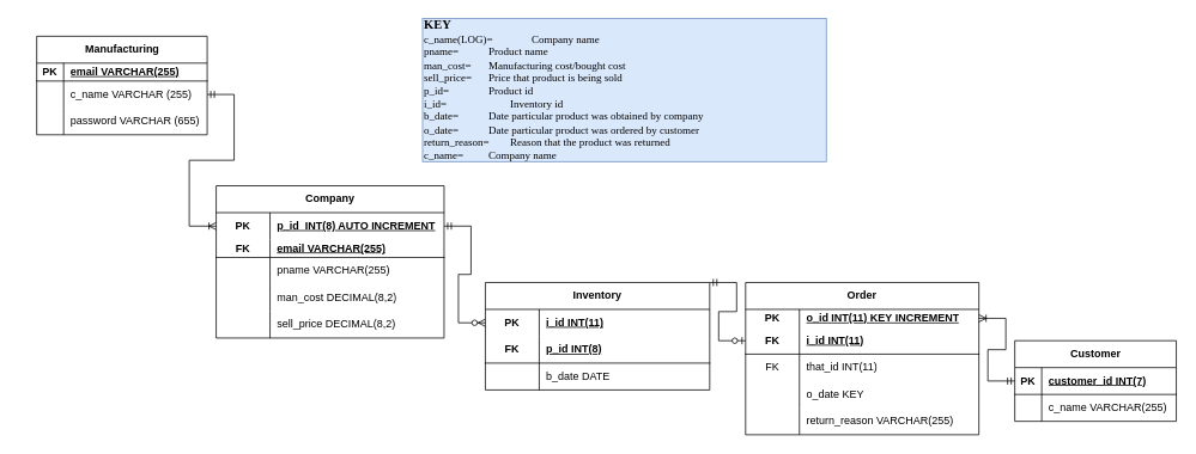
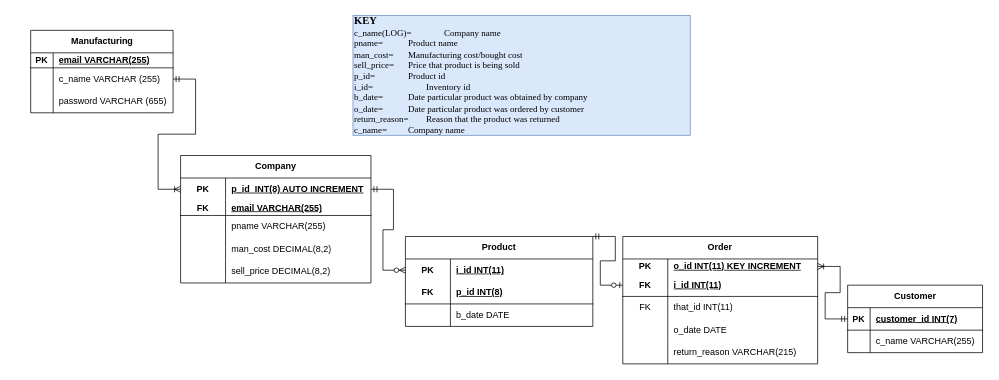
  <mxCell id="0" />
  <mxCell id="1" parent="0" />
  <mxCell id="2" value="Order" style="shape=table;startSize=30;container=1;collapsible=1;childLayout=tableLayout;fixedRows=1;rowLines=0;fontStyle=1;align=center;resizeLast=1;html=1;whiteSpace=wrap;fillColor=none;" parent="1" vertex="1"><mxGeometry x="830" y="315" width="260" height="170" as="geometry" /></mxCell>
  <mxCell id="3" value="" style="shape=tableRow;horizontal=0;startSize=0;swimlaneHead=0;swimlaneBody=0;fillColor=none;collapsible=0;dropTarget=0;points=[[0,0.5],[1,0.5]];portConstraint=eastwest;top=0;left=0;right=0;bottom=0;html=1;" parent="2" vertex="1"><mxGeometry y="30" width="260" height="20" as="geometry" /></mxCell>
  <mxCell id="4" value="PK" style="shape=partialRectangle;connectable=0;fillColor=none;top=0;left=0;bottom=0;right=0;fontStyle=1;overflow=hidden;html=1;whiteSpace=wrap;" parent="3" vertex="1"><mxGeometry width="60" height="20" as="geometry"><mxRectangle width="60" height="20" as="alternateBounds" /></mxGeometry></mxCell>
  <mxCell id="5" value="o_id INT(11) KEY INCREMENT" style="shape=partialRectangle;connectable=0;top=0;left=0;bottom=0;right=0;align=left;spacingLeft=6;fontStyle=5;overflow=hidden;html=1;whiteSpace=wrap;fillColor=none;" parent="3" vertex="1"><mxGeometry x="60" width="200" height="20" as="geometry"><mxRectangle width="200" height="20" as="alternateBounds" /></mxGeometry></mxCell>
  <mxCell id="6" value="" style="shape=tableRow;horizontal=0;startSize=0;swimlaneHead=0;swimlaneBody=0;fillColor=none;collapsible=0;dropTarget=0;points=[[0,0.5],[1,0.5]];portConstraint=eastwest;top=0;left=0;right=0;bottom=1;html=1;" parent="2" vertex="1"><mxGeometry y="50" width="260" height="30" as="geometry" /></mxCell>
  <mxCell id="7" value="FK" style="shape=partialRectangle;connectable=0;fillColor=none;top=0;left=0;bottom=0;right=0;fontStyle=1;overflow=hidden;html=1;whiteSpace=wrap;" parent="6" vertex="1"><mxGeometry width="60" height="30" as="geometry"><mxRectangle width="60" height="30" as="alternateBounds" /></mxGeometry></mxCell>
  <mxCell id="8" value="i_id INT(11)" style="shape=partialRectangle;connectable=0;fillColor=none;top=0;left=0;bottom=0;right=0;align=left;spacingLeft=6;fontStyle=5;overflow=hidden;html=1;whiteSpace=wrap;" parent="6" vertex="1"><mxGeometry x="60" width="200" height="30" as="geometry"><mxRectangle width="200" height="30" as="alternateBounds" /></mxGeometry></mxCell>
  <mxCell id="9" value="" style="shape=tableRow;horizontal=0;startSize=0;swimlaneHead=0;swimlaneBody=0;fillColor=none;collapsible=0;dropTarget=0;points=[[0,0.5],[1,0.5]];portConstraint=eastwest;top=0;left=0;right=0;bottom=0;html=1;" parent="2" vertex="1"><mxGeometry y="80" width="260" height="30" as="geometry" /></mxCell>
  <mxCell id="10" value="FK" style="shape=partialRectangle;connectable=0;fillColor=none;top=0;left=0;bottom=0;right=0;editable=1;overflow=hidden;html=1;whiteSpace=wrap;" parent="9" vertex="1"><mxGeometry width="60" height="30" as="geometry"><mxRectangle width="60" height="30" as="alternateBounds" /></mxGeometry></mxCell>
  <mxCell id="11" value="that_id INT(11)" style="shape=partialRectangle;connectable=0;fillColor=none;top=0;left=0;bottom=0;right=0;align=left;spacingLeft=6;overflow=hidden;html=1;whiteSpace=wrap;" parent="9" vertex="1"><mxGeometry x="60" width="200" height="30" as="geometry"><mxRectangle width="200" height="30" as="alternateBounds" /></mxGeometry></mxCell>
  <mxCell id="12" value="" style="shape=tableRow;horizontal=0;startSize=0;swimlaneHead=0;swimlaneBody=0;fillColor=none;collapsible=0;dropTarget=0;points=[[0,0.5],[1,0.5]];portConstraint=eastwest;top=0;left=0;right=0;bottom=0;html=1;" parent="2" vertex="1"><mxGeometry y="110" width="260" height="30" as="geometry" /></mxCell>
  <mxCell id="13" value="" style="shape=partialRectangle;connectable=0;fillColor=none;top=0;left=0;bottom=0;right=0;editable=1;overflow=hidden;html=1;whiteSpace=wrap;" parent="12" vertex="1"><mxGeometry width="60" height="30" as="geometry"><mxRectangle width="60" height="30" as="alternateBounds" /></mxGeometry></mxCell>
- <mxCell id="14" value="o_date KEY" style="shape=partialRectangle;connectable=0;fillColor=none;top=0;left=0;bottom=0;right=0;align=left;spacingLeft=6;overflow=hidden;html=1;whiteSpace=wrap;" parent="12" vertex="1"><mxGeometry x="60" width="200" height="30" as="geometry"><mxRectangle width="200" height="30" as="alternateBounds" /></mxGeometry></mxCell>
+ <mxCell id="14" value="o_date DATE" style="shape=partialRectangle;connectable=0;fillColor=none;top=0;left=0;bottom=0;right=0;align=left;spacingLeft=6;overflow=hidden;html=1;whiteSpace=wrap;" parent="12" vertex="1"><mxGeometry x="60" width="200" height="30" as="geometry"><mxRectangle width="200" height="30" as="alternateBounds" /></mxGeometry></mxCell>
  <mxCell id="15" value="" style="shape=tableRow;horizontal=0;startSize=0;swimlaneHead=0;swimlaneBody=0;fillColor=none;collapsible=0;dropTarget=0;points=[[0,0.5],[1,0.5]];portConstraint=eastwest;top=0;left=0;right=0;bottom=0;html=1;" parent="2" vertex="1"><mxGeometry y="140" width="260" height="30" as="geometry" /></mxCell>
  <mxCell id="16" value="" style="shape=partialRectangle;connectable=0;fillColor=none;top=0;left=0;bottom=0;right=0;editable=1;overflow=hidden;html=1;whiteSpace=wrap;" parent="15" vertex="1"><mxGeometry width="60" height="30" as="geometry"><mxRectangle width="60" height="30" as="alternateBounds" /></mxGeometry></mxCell>
- <mxCell id="17" value="return_reason VARCHAR(255)" style="shape=partialRectangle;connectable=0;fillColor=none;top=0;left=0;bottom=0;right=0;align=left;spacingLeft=6;overflow=hidden;html=1;whiteSpace=wrap;" parent="15" vertex="1"><mxGeometry x="60" width="200" height="30" as="geometry"><mxRectangle width="200" height="30" as="alternateBounds" /></mxGeometry></mxCell>
+ <mxCell id="17" value="return_reason VARCHAR(215)" style="shape=partialRectangle;connectable=0;fillColor=none;top=0;left=0;bottom=0;right=0;align=left;spacingLeft=6;overflow=hidden;html=1;whiteSpace=wrap;" parent="15" vertex="1"><mxGeometry x="60" width="200" height="30" as="geometry"><mxRectangle width="200" height="30" as="alternateBounds" /></mxGeometry></mxCell>
  <mxCell id="18" value="" style="edgeStyle=entityRelationEdgeStyle;fontSize=12;html=1;endArrow=ERoneToMany;startArrow=ERmandOne;rounded=0;exitX=0;exitY=0.5;exitDx=0;exitDy=0;entryX=1;entryY=0.5;entryDx=0;entryDy=0;" parent="1" source="31" target="3" edge="1"><mxGeometry width="100" height="100" relative="1" as="geometry"><mxPoint x="550" y="440" as="sourcePoint" /><mxPoint x="610" y="370" as="targetPoint" /></mxGeometry></mxCell>
  <mxCell id="19" value="" style="edgeStyle=entityRelationEdgeStyle;fontSize=12;html=1;endArrow=ERoneToMany;startArrow=ERmandOne;rounded=0;exitX=1;exitY=0.5;exitDx=0;exitDy=0;entryX=0;entryY=0.5;entryDx=0;entryDy=0;" parent="1" source="24" target="38" edge="1"><mxGeometry width="100" height="100" relative="1" as="geometry"><mxPoint x="290" y="410" as="sourcePoint" /><mxPoint x="300" y="145" as="targetPoint" /><Array as="points"><mxPoint y="230" x="20" /><mxPoint x="290" y="140" /><mxPoint x="210" y="320" /><mxPoint x="30" y="280" /></Array></mxGeometry></mxCell>
  <mxCell id="20" value="Manufacturing" style="shape=table;startSize=30;container=1;collapsible=1;childLayout=tableLayout;fixedRows=1;rowLines=0;fontStyle=1;align=center;resizeLast=1;html=1;" parent="1" vertex="1"><mxGeometry x="40" y="40" width="190" height="110" as="geometry" /></mxCell>
  <mxCell id="21" value="" style="shape=tableRow;horizontal=0;startSize=0;swimlaneHead=0;swimlaneBody=0;fillColor=none;collapsible=0;dropTarget=0;points=[[0,0.5],[1,0.5]];portConstraint=eastwest;top=0;left=0;right=0;bottom=1;" parent="20" vertex="1"><mxGeometry y="30" width="190" height="20" as="geometry" /></mxCell>
  <mxCell id="22" value="PK" style="shape=partialRectangle;connectable=0;fillColor=none;top=0;left=0;bottom=0;right=0;fontStyle=1;overflow=hidden;whiteSpace=wrap;html=1;" parent="21" vertex="1"><mxGeometry width="30" height="20" as="geometry"><mxRectangle width="30" height="20" as="alternateBounds" /></mxGeometry></mxCell>
  <mxCell id="23" value="email VARCHAR(255)" style="shape=partialRectangle;connectable=0;fillColor=none;top=0;left=0;bottom=0;right=0;align=left;spacingLeft=6;fontStyle=5;overflow=hidden;whiteSpace=wrap;html=1;" parent="21" vertex="1"><mxGeometry x="30" width="160" height="20" as="geometry"><mxRectangle width="160" height="20" as="alternateBounds" /></mxGeometry></mxCell>
  <mxCell id="24" value="" style="shape=tableRow;horizontal=0;startSize=0;swimlaneHead=0;swimlaneBody=0;fillColor=none;collapsible=0;dropTarget=0;points=[[0,0.5],[1,0.5]];portConstraint=eastwest;top=0;left=0;right=0;bottom=0;" parent="20" vertex="1"><mxGeometry y="50" width="190" height="30" as="geometry" /></mxCell>
  <mxCell id="25" value="" style="shape=partialRectangle;connectable=0;fillColor=none;top=0;left=0;bottom=0;right=0;editable=1;overflow=hidden;whiteSpace=wrap;html=1;" parent="24" vertex="1"><mxGeometry width="30" height="30" as="geometry"><mxRectangle width="30" height="30" as="alternateBounds" /></mxGeometry></mxCell>
  <mxCell id="26" value="c_name VARCHAR (255)&amp;nbsp;&amp;nbsp;" style="shape=partialRectangle;connectable=0;fillColor=none;top=0;left=0;bottom=0;right=0;align=left;spacingLeft=6;overflow=hidden;whiteSpace=wrap;html=1;" parent="24" vertex="1"><mxGeometry x="30" width="160" height="30" as="geometry"><mxRectangle width="160" height="30" as="alternateBounds" /></mxGeometry></mxCell>
  <mxCell id="27" value="" style="shape=tableRow;horizontal=0;startSize=0;swimlaneHead=0;swimlaneBody=0;fillColor=none;collapsible=0;dropTarget=0;points=[[0,0.5],[1,0.5]];portConstraint=eastwest;top=0;left=0;right=0;bottom=0;" parent="20" vertex="1"><mxGeometry y="80" width="190" height="30" as="geometry" /></mxCell>
  <mxCell id="28" value="" style="shape=partialRectangle;connectable=0;fillColor=none;top=0;left=0;bottom=0;right=0;editable=1;overflow=hidden;whiteSpace=wrap;html=1;" parent="27" vertex="1"><mxGeometry width="30" height="30" as="geometry"><mxRectangle width="30" height="30" as="alternateBounds" /></mxGeometry></mxCell>
  <mxCell id="29" value="password VARCHAR (655)" style="shape=partialRectangle;connectable=0;fillColor=none;top=0;left=0;bottom=0;right=0;align=left;spacingLeft=6;overflow=hidden;whiteSpace=wrap;html=1;" parent="27" vertex="1"><mxGeometry x="30" width="160" height="30" as="geometry"><mxRectangle width="160" height="30" as="alternateBounds" /></mxGeometry></mxCell>
  <mxCell id="30" value="Customer" style="shape=table;startSize=30;container=1;collapsible=1;childLayout=tableLayout;fixedRows=1;rowLines=0;fontStyle=1;align=center;resizeLast=1;html=1;" parent="1" vertex="1"><mxGeometry x="1130" y="380" width="180" height="90" as="geometry" /></mxCell>
  <mxCell id="31" value="" style="shape=tableRow;horizontal=0;startSize=0;swimlaneHead=0;swimlaneBody=0;fillColor=none;collapsible=0;dropTarget=0;points=[[0,0.5],[1,0.5]];portConstraint=eastwest;top=0;left=0;right=0;bottom=1;" parent="30" vertex="1"><mxGeometry y="30" width="180" height="30" as="geometry" /></mxCell>
  <mxCell id="32" value="PK" style="shape=partialRectangle;connectable=0;fillColor=none;top=0;left=0;bottom=0;right=0;fontStyle=1;overflow=hidden;whiteSpace=wrap;html=1;" parent="31" vertex="1"><mxGeometry width="30" height="30" as="geometry"><mxRectangle width="30" height="30" as="alternateBounds" /></mxGeometry></mxCell>
  <mxCell id="33" value="customer_id INT(7)" style="shape=partialRectangle;connectable=0;fillColor=none;top=0;left=0;bottom=0;right=0;align=left;spacingLeft=6;fontStyle=5;overflow=hidden;whiteSpace=wrap;html=1;" parent="31" vertex="1"><mxGeometry x="30" width="150" height="30" as="geometry"><mxRectangle width="150" height="30" as="alternateBounds" /></mxGeometry></mxCell>
  <mxCell id="34" value="" style="shape=tableRow;horizontal=0;startSize=0;swimlaneHead=0;swimlaneBody=0;fillColor=none;collapsible=0;dropTarget=0;points=[[0,0.5],[1,0.5]];portConstraint=eastwest;top=0;left=0;right=0;bottom=0;" parent="30" vertex="1"><mxGeometry y="60" width="180" height="30" as="geometry" /></mxCell>
  <mxCell id="35" value="" style="shape=partialRectangle;connectable=0;fillColor=none;top=0;left=0;bottom=0;right=0;editable=1;overflow=hidden;whiteSpace=wrap;html=1;" parent="34" vertex="1"><mxGeometry width="30" height="30" as="geometry"><mxRectangle width="30" height="30" as="alternateBounds" /></mxGeometry></mxCell>
  <mxCell id="36" value="c_name VARCHAR(255)" style="shape=partialRectangle;connectable=0;fillColor=none;top=0;left=0;bottom=0;right=0;align=left;spacingLeft=6;overflow=hidden;whiteSpace=wrap;html=1;" parent="34" vertex="1"><mxGeometry x="30" width="150" height="30" as="geometry"><mxRectangle width="150" height="30" as="alternateBounds" /></mxGeometry></mxCell>
  <mxCell id="37" value="Company" style="shape=table;startSize=30;container=1;collapsible=1;childLayout=tableLayout;fixedRows=1;rowLines=0;fontStyle=1;align=center;resizeLast=1;html=1;whiteSpace=wrap;" parent="1" vertex="1"><mxGeometry x="240" y="207" width="254" height="170" as="geometry" /></mxCell>
  <mxCell id="38" value="" style="shape=tableRow;horizontal=0;startSize=0;swimlaneHead=0;swimlaneBody=0;fillColor=none;collapsible=0;dropTarget=0;points=[[0,0.5],[1,0.5]];portConstraint=eastwest;top=0;left=0;right=0;bottom=0;html=1;" parent="37" vertex="1"><mxGeometry y="30" width="254" height="30" as="geometry" /></mxCell>
  <mxCell id="39" value="PK" style="shape=partialRectangle;connectable=0;fillColor=none;top=0;left=0;bottom=0;right=0;fontStyle=1;overflow=hidden;html=1;whiteSpace=wrap;" parent="38" vertex="1"><mxGeometry width="60" height="30" as="geometry"><mxRectangle width="60" height="30" as="alternateBounds" /></mxGeometry></mxCell>
  <mxCell id="40" value="p_id&amp;nbsp; INT(8) AUTO INCREMENT" style="shape=partialRectangle;connectable=0;fillColor=none;top=0;left=0;bottom=0;right=0;align=left;spacingLeft=6;fontStyle=5;overflow=hidden;html=1;whiteSpace=wrap;" parent="38" vertex="1"><mxGeometry x="60" width="194" height="30" as="geometry"><mxRectangle width="194" height="30" as="alternateBounds" /></mxGeometry></mxCell>
  <mxCell id="41" value="" style="shape=tableRow;horizontal=0;startSize=0;swimlaneHead=0;swimlaneBody=0;fillColor=none;collapsible=0;dropTarget=0;points=[[0,0.5],[1,0.5]];portConstraint=eastwest;top=0;left=0;right=0;bottom=1;html=1;" parent="37" vertex="1"><mxGeometry y="60" width="254" height="20" as="geometry" /></mxCell>
  <mxCell id="42" value="FK" style="shape=partialRectangle;connectable=0;fillColor=none;top=0;left=0;bottom=0;right=0;fontStyle=1;overflow=hidden;html=1;whiteSpace=wrap;" parent="41" vertex="1"><mxGeometry width="60" height="20" as="geometry"><mxRectangle width="60" height="20" as="alternateBounds" /></mxGeometry></mxCell>
  <mxCell id="43" value="email VARCHAR(255)" style="shape=partialRectangle;connectable=0;fillColor=none;top=0;left=0;bottom=0;right=0;align=left;spacingLeft=6;fontStyle=5;overflow=hidden;html=1;whiteSpace=wrap;" parent="41" vertex="1"><mxGeometry x="60" width="194" height="20" as="geometry"><mxRectangle width="194" height="20" as="alternateBounds" /></mxGeometry></mxCell>
  <mxCell id="44" value="" style="shape=tableRow;horizontal=0;startSize=0;swimlaneHead=0;swimlaneBody=0;fillColor=none;collapsible=0;dropTarget=0;points=[[0,0.5],[1,0.5]];portConstraint=eastwest;top=0;left=0;right=0;bottom=0;html=1;" parent="37" vertex="1"><mxGeometry y="80" width="254" height="30" as="geometry" /></mxCell>
  <mxCell id="45" value="" style="shape=partialRectangle;connectable=0;fillColor=none;top=0;left=0;bottom=0;right=0;editable=1;overflow=hidden;html=1;whiteSpace=wrap;" parent="44" vertex="1"><mxGeometry width="60" height="30" as="geometry"><mxRectangle width="60" height="30" as="alternateBounds" /></mxGeometry></mxCell>
  <mxCell id="46" value="pname VARCHAR(255)&amp;nbsp;" style="shape=partialRectangle;connectable=0;fillColor=none;top=0;left=0;bottom=0;right=0;align=left;spacingLeft=6;overflow=hidden;html=1;whiteSpace=wrap;" parent="44" vertex="1"><mxGeometry x="60" width="194" height="30" as="geometry"><mxRectangle width="194" height="30" as="alternateBounds" /></mxGeometry></mxCell>
  <mxCell id="47" value="" style="shape=tableRow;horizontal=0;startSize=0;swimlaneHead=0;swimlaneBody=0;fillColor=none;collapsible=0;dropTarget=0;points=[[0,0.5],[1,0.5]];portConstraint=eastwest;top=0;left=0;right=0;bottom=0;html=1;" parent="37" vertex="1"><mxGeometry y="110" width="254" height="30" as="geometry" /></mxCell>
  <mxCell id="48" value="" style="shape=partialRectangle;connectable=0;fillColor=none;top=0;left=0;bottom=0;right=0;editable=1;overflow=hidden;html=1;whiteSpace=wrap;" parent="47" vertex="1"><mxGeometry width="60" height="30" as="geometry"><mxRectangle width="60" height="30" as="alternateBounds" /></mxGeometry></mxCell>
  <mxCell id="49" value="man_cost DECIMAL(8,2)" style="shape=partialRectangle;connectable=0;fillColor=none;top=0;left=0;bottom=0;right=0;align=left;spacingLeft=6;overflow=hidden;html=1;whiteSpace=wrap;" parent="47" vertex="1"><mxGeometry x="60" width="194" height="30" as="geometry"><mxRectangle width="194" height="30" as="alternateBounds" /></mxGeometry></mxCell>
  <mxCell id="50" value="" style="shape=tableRow;horizontal=0;startSize=0;swimlaneHead=0;swimlaneBody=0;fillColor=none;collapsible=0;dropTarget=0;points=[[0,0.5],[1,0.5]];portConstraint=eastwest;top=0;left=0;right=0;bottom=0;html=1;" parent="37" vertex="1"><mxGeometry y="140" width="254" height="30" as="geometry" /></mxCell>
  <mxCell id="51" value="" style="shape=partialRectangle;connectable=0;fillColor=none;top=0;left=0;bottom=0;right=0;editable=1;overflow=hidden;html=1;whiteSpace=wrap;" parent="50" vertex="1"><mxGeometry width="60" height="30" as="geometry"><mxRectangle width="60" height="30" as="alternateBounds" /></mxGeometry></mxCell>
  <mxCell id="52" value="sell_price DECIMAL(8,2)" style="shape=partialRectangle;connectable=0;fillColor=none;top=0;left=0;bottom=0;right=0;align=left;spacingLeft=6;overflow=hidden;html=1;whiteSpace=wrap;" parent="50" vertex="1"><mxGeometry x="60" width="194" height="30" as="geometry"><mxRectangle width="194" height="30" as="alternateBounds" /></mxGeometry></mxCell>
  <mxCell id="53" value="&lt;b&gt;&lt;font style=&quot;font-size: 14px;&quot;&gt;KEY&lt;/font&gt;&lt;/b&gt;&lt;br&gt;c_name(LOG)= &lt;span style=&quot;white-space: pre;&quot;&gt;&#09;&lt;span style=&quot;white-space: pre;&quot;&gt;&#09;&lt;/span&gt;&lt;/span&gt;Company name&lt;br&gt;pname= &lt;span style=&quot;white-space: pre;&quot;&gt;&#09;&lt;/span&gt;&lt;span style=&quot;white-space: pre;&quot;&gt;&#09;&lt;/span&gt;Product name&lt;br&gt;man_cost= &lt;span style=&quot;white-space: pre;&quot;&gt;&#09;&lt;/span&gt;Manufacturing cost/bought cost&lt;br&gt;sell_price=&lt;span style=&quot;white-space: pre;&quot;&gt;&#09;&lt;/span&gt;Price that product is being sold&lt;br&gt;p_id=&lt;span style=&quot;white-space: pre;&quot;&gt;&#09;&lt;/span&gt;&lt;span style=&quot;white-space: pre;&quot;&gt;&#09;&lt;/span&gt;Product id&lt;br&gt;i_id=&lt;span style=&quot;white-space: pre;&quot;&gt;&#09;&lt;/span&gt;&lt;span style=&quot;white-space: pre;&quot;&gt;&#09;&lt;/span&gt;&lt;span style=&quot;white-space: pre;&quot;&gt;&#09;&lt;/span&gt;Inventory id&lt;br&gt;b_date= &lt;span style=&quot;white-space: pre;&quot;&gt;&#09;&lt;/span&gt;&lt;span style=&quot;white-space: pre;&quot;&gt;&#09;&lt;/span&gt;Date particular product was obtained by company&lt;br&gt;o_date= &lt;span style=&quot;white-space: pre;&quot;&gt;&#09;&lt;/span&gt;&lt;span style=&quot;white-space: pre;&quot;&gt;&#09;&lt;/span&gt;Date particular product was ordered by customer&lt;br&gt;return_reason=&lt;span style=&quot;white-space: pre;&quot;&gt;&#09;&lt;/span&gt;Reason that the product was returned&lt;br&gt;c_name=&lt;span style=&quot;white-space: pre;&quot;&gt;&#09;&lt;/span&gt;&lt;span style=&quot;white-space: pre;&quot;&gt;&#09;&lt;/span&gt;Company name" style="text;html=1;strokeColor=#6c8ebf;fillColor=#dae8fc;align=left;verticalAlign=middle;whiteSpace=wrap;rounded=0;fontFamily=Verdana;" parent="1" vertex="1"><mxGeometry x="470" y="20" width="450" height="160" as="geometry" /></mxCell>
- <mxCell id="54" value="Inventory" style="shape=table;startSize=30;container=1;collapsible=1;childLayout=tableLayout;fixedRows=1;rowLines=0;fontStyle=1;align=center;resizeLast=1;html=1;whiteSpace=wrap;" vertex="1" parent="1"><mxGeometry x="540" y="315" width="250" height="120" as="geometry" /></mxCell>
+ <mxCell id="54" value="Product" style="shape=table;startSize=30;container=1;collapsible=1;childLayout=tableLayout;fixedRows=1;rowLines=0;fontStyle=1;align=center;resizeLast=1;html=1;whiteSpace=wrap;" vertex="1" parent="1"><mxGeometry x="540" y="315" width="250" height="120" as="geometry" /></mxCell>
  <mxCell id="55" value="" style="shape=tableRow;horizontal=0;startSize=0;swimlaneHead=0;swimlaneBody=0;fillColor=none;collapsible=0;dropTarget=0;points=[[0,0.5],[1,0.5]];portConstraint=eastwest;top=0;left=0;right=0;bottom=0;html=1;" vertex="1" parent="54"><mxGeometry y="30" width="250" height="30" as="geometry" /></mxCell>
  <mxCell id="56" value="PK" style="shape=partialRectangle;connectable=0;fillColor=none;top=0;left=0;bottom=0;right=0;fontStyle=1;overflow=hidden;html=1;whiteSpace=wrap;" vertex="1" parent="55"><mxGeometry width="60" height="30" as="geometry"><mxRectangle width="60" height="30" as="alternateBounds" /></mxGeometry></mxCell>
  <mxCell id="57" value="i_id INT(11)" style="shape=partialRectangle;connectable=0;fillColor=none;top=0;left=0;bottom=0;right=0;align=left;spacingLeft=6;fontStyle=5;overflow=hidden;html=1;whiteSpace=wrap;" vertex="1" parent="55"><mxGeometry x="60" width="190" height="30" as="geometry"><mxRectangle width="190" height="30" as="alternateBounds" /></mxGeometry></mxCell>
  <mxCell id="58" value="" style="shape=tableRow;horizontal=0;startSize=0;swimlaneHead=0;swimlaneBody=0;fillColor=none;collapsible=0;dropTarget=0;points=[[0,0.5],[1,0.5]];portConstraint=eastwest;top=0;left=0;right=0;bottom=1;html=1;" vertex="1" parent="54"><mxGeometry y="60" width="250" height="30" as="geometry" /></mxCell>
  <mxCell id="59" value="FK" style="shape=partialRectangle;connectable=0;fillColor=none;top=0;left=0;bottom=0;right=0;fontStyle=1;overflow=hidden;html=1;whiteSpace=wrap;" vertex="1" parent="58"><mxGeometry width="60" height="30" as="geometry"><mxRectangle width="60" height="30" as="alternateBounds" /></mxGeometry></mxCell>
  <mxCell id="60" value="p_id INT(8)" style="shape=partialRectangle;connectable=0;fillColor=none;top=0;left=0;bottom=0;right=0;align=left;spacingLeft=6;fontStyle=5;overflow=hidden;html=1;whiteSpace=wrap;" vertex="1" parent="58"><mxGeometry x="60" width="190" height="30" as="geometry"><mxRectangle width="190" height="30" as="alternateBounds" /></mxGeometry></mxCell>
  <mxCell id="61" value="" style="shape=tableRow;horizontal=0;startSize=0;swimlaneHead=0;swimlaneBody=0;fillColor=none;collapsible=0;dropTarget=0;points=[[0,0.5],[1,0.5]];portConstraint=eastwest;top=0;left=0;right=0;bottom=0;html=1;" vertex="1" parent="54"><mxGeometry y="90" width="250" height="30" as="geometry" /></mxCell>
  <mxCell id="62" value="" style="shape=partialRectangle;connectable=0;fillColor=none;top=0;left=0;bottom=0;right=0;editable=1;overflow=hidden;html=1;whiteSpace=wrap;" vertex="1" parent="61"><mxGeometry width="60" height="30" as="geometry"><mxRectangle width="60" height="30" as="alternateBounds" /></mxGeometry></mxCell>
  <mxCell id="63" value="b_date DATE" style="shape=partialRectangle;connectable=0;fillColor=none;top=0;left=0;bottom=0;right=0;align=left;spacingLeft=6;overflow=hidden;html=1;whiteSpace=wrap;" vertex="1" parent="61"><mxGeometry x="60" width="190" height="30" as="geometry"><mxRectangle width="190" height="30" as="alternateBounds" /></mxGeometry></mxCell>
  <mxCell id="64" value="" style="edgeStyle=entityRelationEdgeStyle;fontSize=12;html=1;endArrow=ERzeroToMany;startArrow=ERmandOne;rounded=0;exitX=1;exitY=0.5;exitDx=0;exitDy=0;entryX=0;entryY=0.5;entryDx=0;entryDy=0;" edge="1" parent="1" source="38" target="55"><mxGeometry width="100" height="100" relative="1" as="geometry"><mxPoint x="580" y="450" as="sourcePoint" /><mxPoint x="680" y="350" as="targetPoint" /></mxGeometry></mxCell>
  <mxCell id="65" value="" style="edgeStyle=entityRelationEdgeStyle;fontSize=12;html=1;endArrow=ERzeroToOne;startArrow=ERmandOne;rounded=0;exitX=1;exitY=0;exitDx=0;exitDy=0;entryX=0;entryY=0.5;entryDx=0;entryDy=0;" edge="1" parent="1" source="54" target="6"><mxGeometry width="100" height="100" relative="1" as="geometry"><mxPoint x="730" y="335" as="sourcePoint" /><mxPoint x="830" y="235" as="targetPoint" /></mxGeometry></mxCell>
